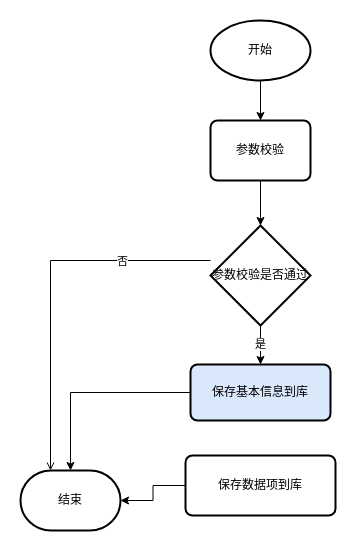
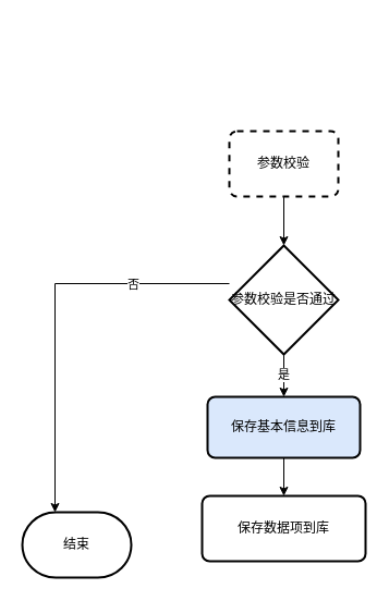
  <mxCell id="0" />
  <mxCell id="1" parent="0" />
- <mxCell id="2" value="" style="edgeStyle=orthogonalEdgeStyle;rounded=0;orthogonalLoop=1;jettySize=auto;html=1;" parent="1" source="3" target="5" edge="1"><mxGeometry relative="1" as="geometry" /></mxCell>
- <mxCell id="3" value="开始" style="strokeWidth=2;html=1;shape=mxgraph.flowchart.start_1;whiteSpace=wrap;" parent="1" vertex="1"><mxGeometry x="210" y="20" width="100" height="60" as="geometry" /></mxCell>
  <mxCell id="4" value="" style="edgeStyle=orthogonalEdgeStyle;rounded=0;orthogonalLoop=1;jettySize=auto;html=1;" parent="1" source="5" target="9" edge="1"><mxGeometry relative="1" as="geometry" /></mxCell>
- <mxCell id="5" value="参数校验" style="rounded=1;whiteSpace=wrap;html=1;absoluteArcSize=1;arcSize=14;strokeWidth=2;" parent="1" vertex="1"><mxGeometry x="210" y="120" width="100" height="60" as="geometry" /></mxCell>
- <mxCell id="6" style="edgeStyle=orthogonalEdgeStyle;rounded=0;orthogonalLoop=1;jettySize=auto;html=1;endArrow=open;" parent="1" source="9" target="10" edge="1"><mxGeometry relative="1" as="geometry"><Array as="points"><mxPoint x="50" y="260" /></Array></mxGeometry></mxCell>
+ <mxCell id="5" value="参数校验" style="rounded=1;whiteSpace=wrap;html=1;absoluteArcSize=1;arcSize=14;strokeWidth=2;dashed=1;" parent="1" vertex="1"><mxGeometry x="210" y="120" width="100" height="60" as="geometry" /></mxCell>
+ <mxCell id="6" style="edgeStyle=orthogonalEdgeStyle;rounded=0;orthogonalLoop=1;jettySize=auto;html=1;" parent="1" source="9" target="10" edge="1"><mxGeometry relative="1" as="geometry"><Array as="points"><mxPoint x="50" y="260" /></Array></mxGeometry></mxCell>
  <mxCell id="7" value="否" style="edgeLabel;html=1;align=center;verticalAlign=middle;resizable=0;points=[];" parent="6" vertex="1" connectable="0"><mxGeometry x="-0.518" relative="1" as="geometry"><mxPoint as="offset" /></mxGeometry></mxCell>
  <mxCell id="8" value="是" style="edgeStyle=orthogonalEdgeStyle;rounded=0;orthogonalLoop=1;jettySize=auto;html=1;" parent="1" source="9" target="12" edge="1"><mxGeometry relative="1" as="geometry" /></mxCell>
  <mxCell id="9" value="参数校验是否通过" style="strokeWidth=2;html=1;shape=mxgraph.flowchart.decision;whiteSpace=wrap;" parent="1" vertex="1"><mxGeometry x="210" y="225" width="100" height="100" as="geometry" /></mxCell>
  <mxCell id="10" value="结束" style="strokeWidth=2;html=1;shape=mxgraph.flowchart.terminator;whiteSpace=wrap;" parent="1" vertex="1"><mxGeometry x="20" y="470" width="100" height="60" as="geometry" /></mxCell>
- <mxCell id="11" value="" style="edgeStyle=orthogonalEdgeStyle;rounded=0;orthogonalLoop=1;jettySize=auto;html=1;" edge="1" parent="1" source="12" target="10"><mxGeometry relative="1" as="geometry" /></mxCell>
+ <mxCell id="11" value="" style="edgeStyle=orthogonalEdgeStyle;rounded=0;orthogonalLoop=1;jettySize=auto;html=1;" edge="1" parent="1" source="12" target="14"><mxGeometry relative="1" as="geometry" /></mxCell>
  <mxCell id="12" value="保存基本信息到库" style="rounded=1;whiteSpace=wrap;html=1;absoluteArcSize=1;arcSize=14;strokeWidth=2;fillColor=#dae8fc;" parent="1" vertex="1"><mxGeometry x="190" y="364" width="140" height="56" as="geometry" /></mxCell>
- <mxCell id="13" value="" style="edgeStyle=orthogonalEdgeStyle;rounded=0;orthogonalLoop=1;jettySize=auto;html=1;" edge="1" parent="1" source="14" target="10"><mxGeometry relative="1" as="geometry" /></mxCell>
  <mxCell id="14" value="保存数据项到库" style="rounded=1;whiteSpace=wrap;html=1;absoluteArcSize=1;arcSize=14;strokeWidth=2;" vertex="1" parent="1"><mxGeometry x="185" y="455" width="150" height="60" as="geometry" /></mxCell>
